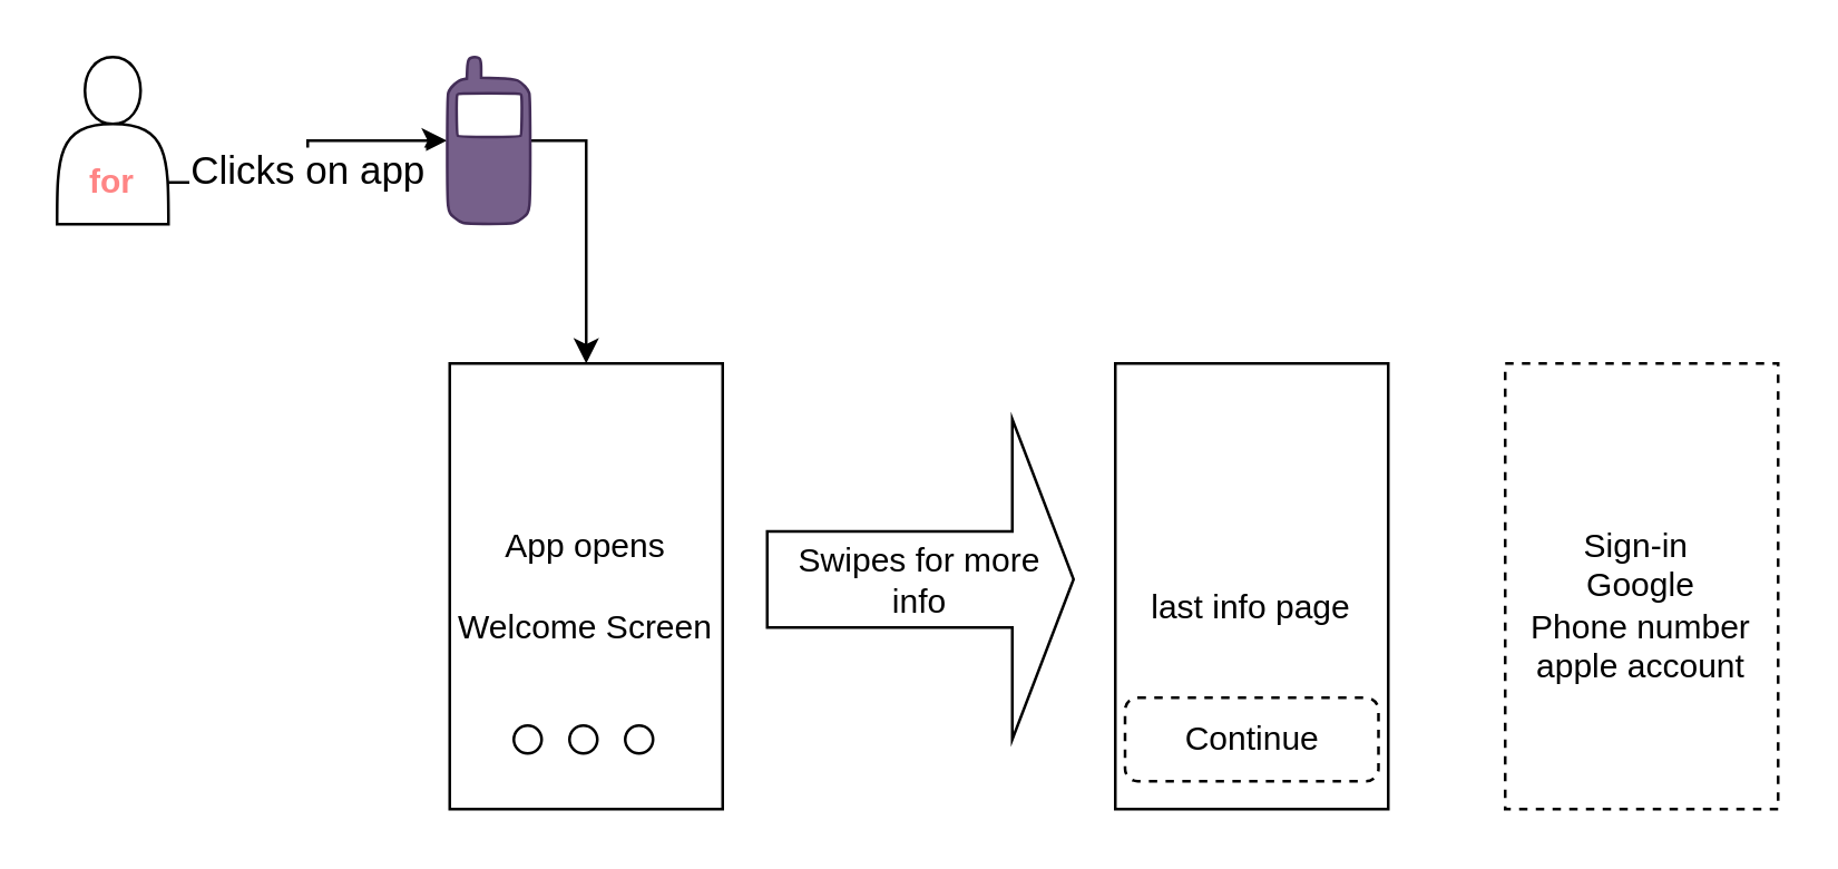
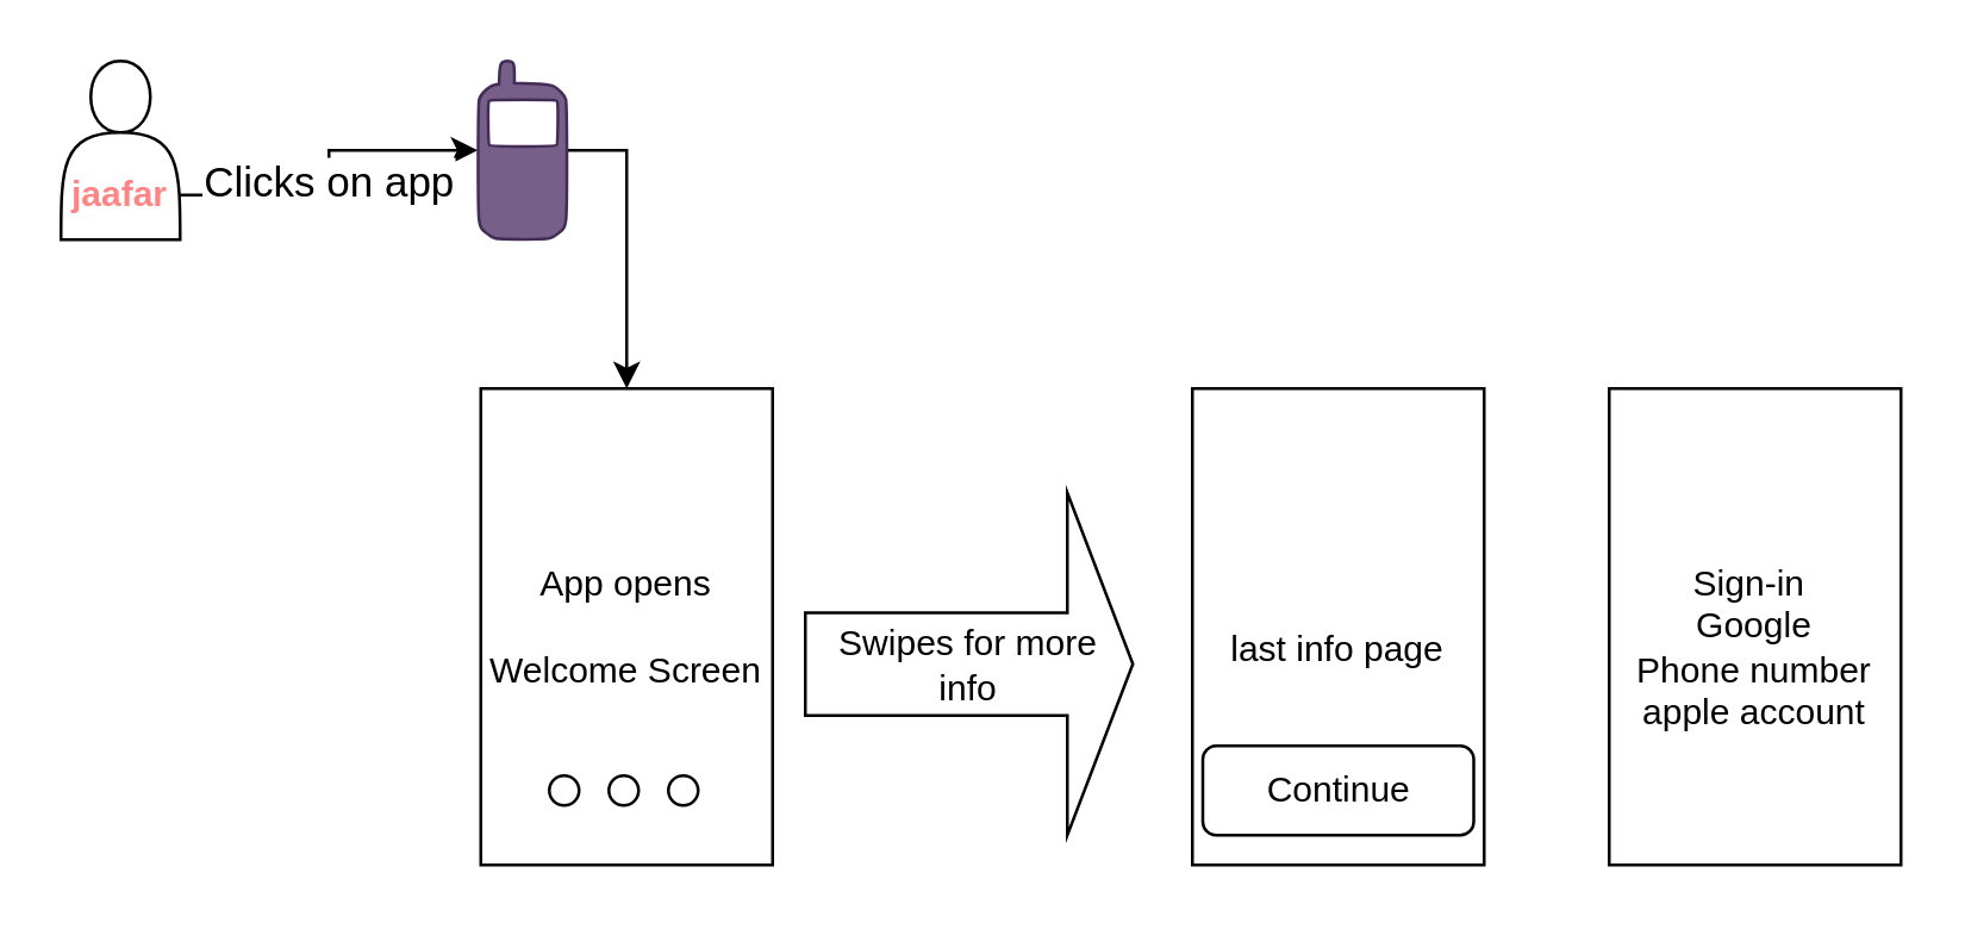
  <mxCell id="0" />
  <mxCell id="1" parent="0" />
  <mxCell id="2" style="edgeStyle=orthogonalEdgeStyle;rounded=0;orthogonalLoop=1;jettySize=auto;html=1;exitX=1;exitY=0.75;exitDx=0;exitDy=0;" parent="1" source="4" target="6" edge="1"><mxGeometry relative="1" as="geometry" /></mxCell>
  <mxCell id="3" value="&lt;font style=&quot;font-size: 14px;&quot;&gt;Clicks on app&lt;/font&gt;" style="edgeLabel;html=1;align=center;verticalAlign=middle;resizable=0;points=[];" parent="2" vertex="1" connectable="0"><mxGeometry x="-0.051" y="1" relative="1" as="geometry"><mxPoint as="offset" /></mxGeometry></mxCell>
- <mxCell id="4" value="&lt;br&gt;&lt;br&gt;&lt;b&gt;&lt;font color=&quot;#ff8585&quot;&gt;for&lt;/font&gt;&lt;/b&gt;" style="shape=actor;whiteSpace=wrap;html=1;" parent="1" vertex="1"><mxGeometry x="20" y="20" width="40" height="60" as="geometry" /></mxCell>
+ <mxCell id="4" value="&lt;br&gt;&lt;br&gt;&lt;b&gt;&lt;font color=&quot;#ff8585&quot;&gt;jaafar&lt;/font&gt;&lt;/b&gt;" style="shape=actor;whiteSpace=wrap;html=1;" parent="1" vertex="1"><mxGeometry x="20" y="20" width="40" height="60" as="geometry" /></mxCell>
  <mxCell id="5" style="edgeStyle=orthogonalEdgeStyle;rounded=0;orthogonalLoop=1;jettySize=auto;html=1;exitX=1;exitY=0.5;exitDx=0;exitDy=0;exitPerimeter=0;" parent="1" source="6" target="7" edge="1"><mxGeometry relative="1" as="geometry" /></mxCell>
  <mxCell id="6" value="" style="shape=mxgraph.signs.tech.cell_phone;html=1;pointerEvents=1;verticalLabelPosition=bottom;verticalAlign=top;align=center;sketch=0;fillColor=#76608a;strokeColor=#432D57;fontColor=#ffffff;" parent="1" vertex="1"><mxGeometry x="160" y="20" width="30" height="60" as="geometry" /></mxCell>
  <mxCell id="7" value="App opens&lt;br&gt;&lt;br&gt;Welcome Screen" style="whiteSpace=wrap;html=1;aspect=fixed;glass=0;rounded=0;shadow=0;" parent="1" vertex="1"><mxGeometry x="161" y="130" width="98" height="160" as="geometry" /></mxCell>
  <mxCell id="8" value="" style="verticalLabelPosition=bottom;verticalAlign=top;html=1;shape=mxgraph.flowchart.on-page_reference;" vertex="1" parent="1"><mxGeometry x="184" y="260" width="10" height="10" as="geometry" /></mxCell>
  <mxCell id="9" value="" style="verticalLabelPosition=bottom;verticalAlign=top;html=1;shape=mxgraph.flowchart.on-page_reference;" vertex="1" parent="1"><mxGeometry x="204" y="260" width="10" height="10" as="geometry" /></mxCell>
  <mxCell id="10" value="" style="verticalLabelPosition=bottom;verticalAlign=top;html=1;shape=mxgraph.flowchart.on-page_reference;" vertex="1" parent="1"><mxGeometry x="224" y="260" width="10" height="10" as="geometry" /></mxCell>
  <mxCell id="11" value="&lt;br&gt;last info page" style="whiteSpace=wrap;html=1;aspect=fixed;glass=0;rounded=0;shadow=0;" vertex="1" parent="1"><mxGeometry x="400" y="130" width="98" height="160" as="geometry" /></mxCell>
- <mxCell id="12" value="Continue" style="rounded=1;whiteSpace=wrap;html=1;dashed=1;" vertex="1" parent="1"><mxGeometry x="403.5" y="250" width="91" height="30" as="geometry" /></mxCell>
- <mxCell id="13" value="Swipes for more info" style="shape=singleArrow;whiteSpace=wrap;html=1;" vertex="1" parent="1"><mxGeometry x="275" y="150" width="110" height="115" as="geometry" /></mxCell>
- <mxCell id="14" value="&lt;br&gt;Sign-in&amp;nbsp;&lt;br&gt;Google&lt;br&gt;Phone number&lt;br&gt;apple account" style="whiteSpace=wrap;html=1;aspect=fixed;glass=0;rounded=0;shadow=0;dashed=1;" vertex="1" parent="1"><mxGeometry x="540" y="130" width="98" height="160" as="geometry" /></mxCell>
+ <mxCell id="12" value="Continue" style="rounded=1;whiteSpace=wrap;html=1;" vertex="1" parent="1"><mxGeometry x="403.5" y="250" width="91" height="30" as="geometry" /></mxCell>
+ <mxCell id="13" value="Swipes for more info" style="shape=singleArrow;whiteSpace=wrap;html=1;" vertex="1" parent="1"><mxGeometry x="270" y="165" width="110" height="115" as="geometry" /></mxCell>
+ <mxCell id="14" value="&lt;br&gt;Sign-in&amp;nbsp;&lt;br&gt;Google&lt;br&gt;Phone number&lt;br&gt;apple account" style="whiteSpace=wrap;html=1;aspect=fixed;glass=0;rounded=0;shadow=0;" vertex="1" parent="1"><mxGeometry x="540" y="130" width="98" height="160" as="geometry" /></mxCell>
